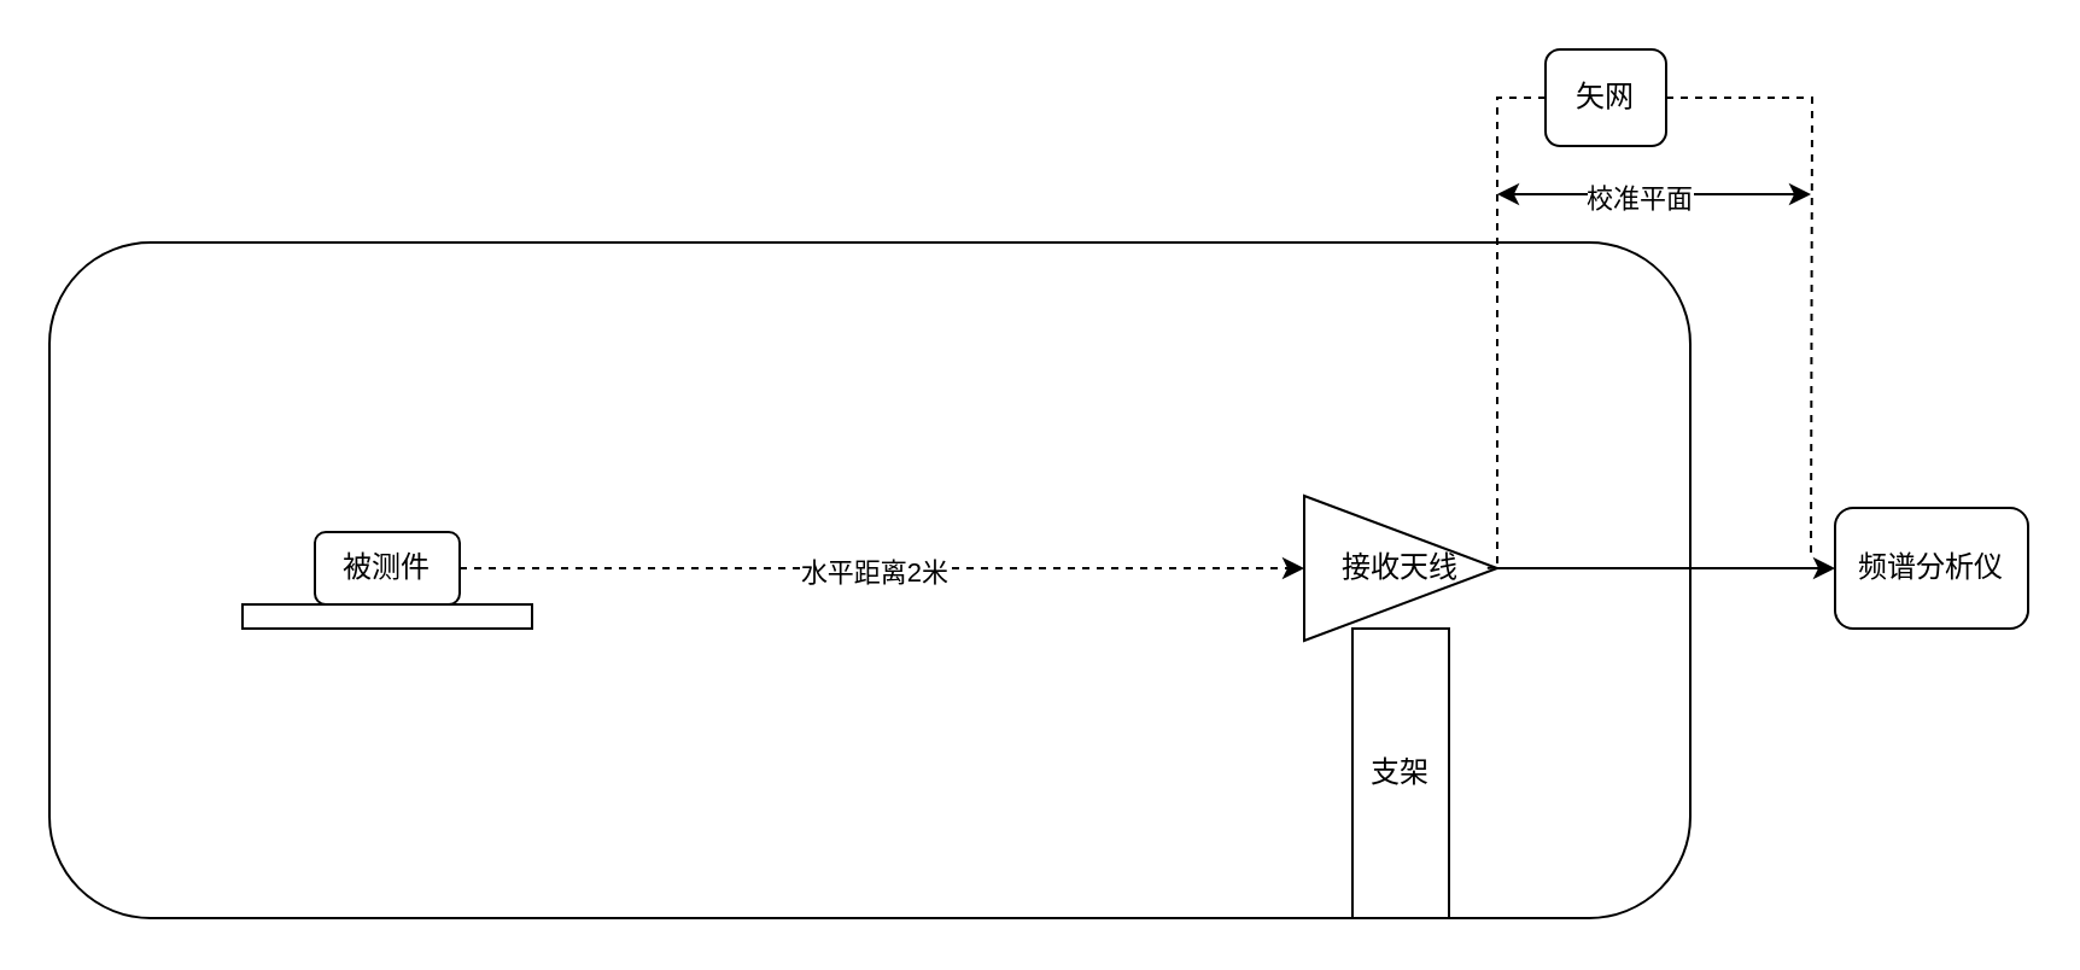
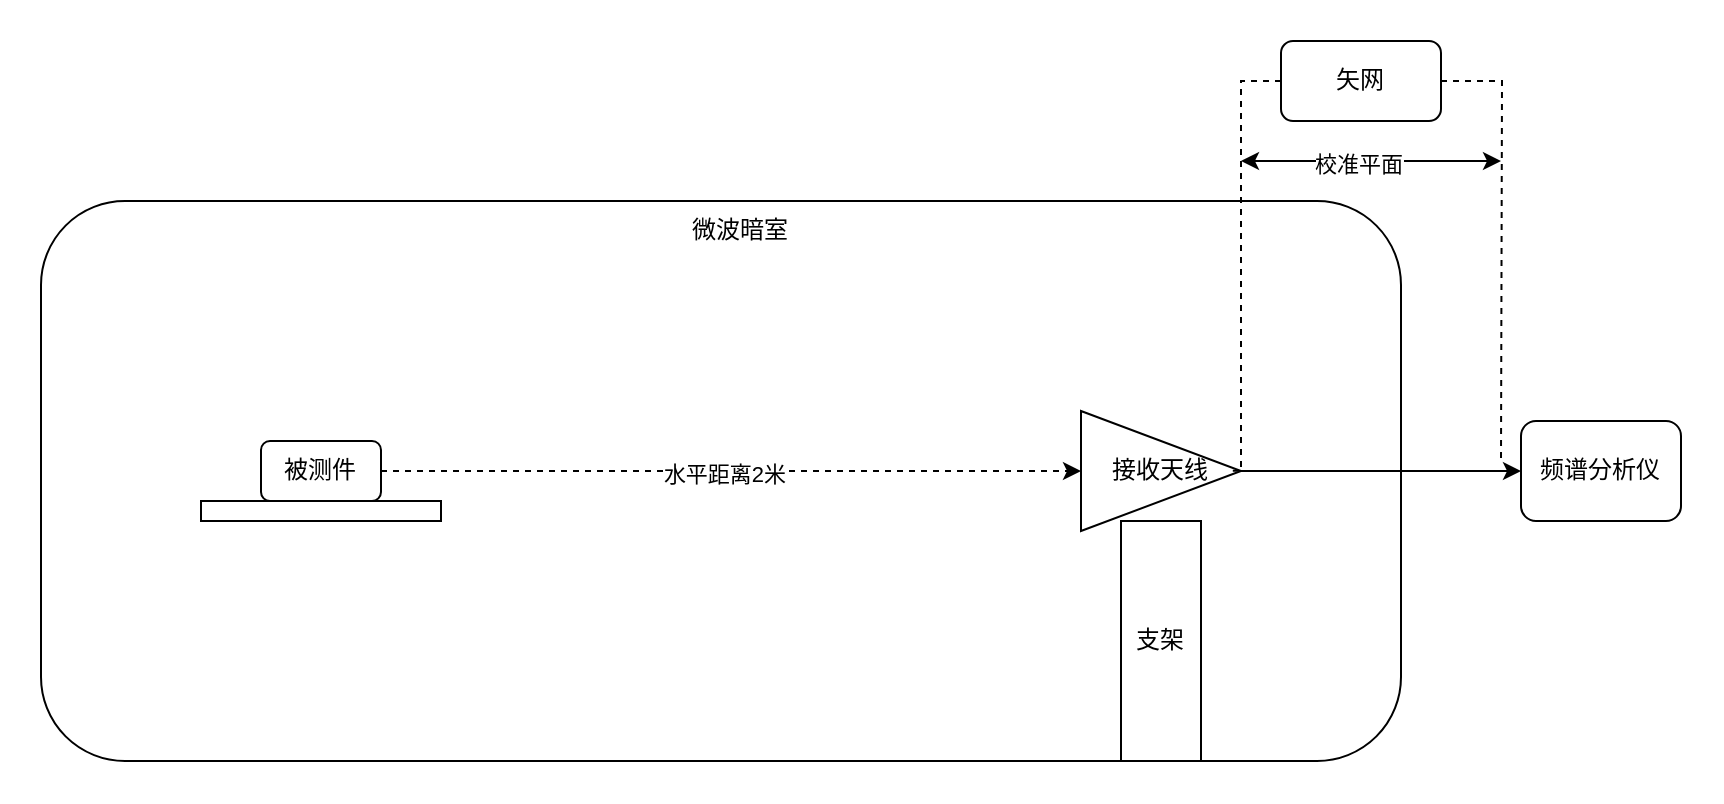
  <mxCell id="0" />
  <mxCell id="1" parent="0" />
  <mxCell id="2" value="" style="rounded=1;whiteSpace=wrap;html=1;" vertex="1" parent="1"><mxGeometry y="100" width="680" height="280" as="geometry" x="20" /></mxCell>
  <mxCell id="3" value="" style="rounded=0;whiteSpace=wrap;html=1;" vertex="1" parent="1"><mxGeometry x="100" y="250" width="120" height="10" as="geometry" /></mxCell>
  <mxCell id="4" style="edgeStyle=orthogonalEdgeStyle;rounded=0;orthogonalLoop=1;jettySize=auto;html=1;exitX=1;exitY=0.5;exitDx=0;exitDy=0;entryX=0;entryY=0.5;entryDx=0;entryDy=0;dashed=1;" edge="1" parent="1" source="6" target="8"><mxGeometry relative="1" as="geometry" /></mxCell>
  <mxCell id="5" value="水平距离2米" style="edgeLabel;html=1;align=center;verticalAlign=middle;resizable=0;points=[];" vertex="1" connectable="0" parent="4"><mxGeometry x="-0.022" y="-1" relative="1" as="geometry"><mxPoint as="offset" /></mxGeometry></mxCell>
  <mxCell id="6" value="被测件" style="rounded=1;whiteSpace=wrap;html=1;" vertex="1" parent="1"><mxGeometry x="130" y="220" width="60" height="30" as="geometry" /></mxCell>
  <mxCell id="7" style="edgeStyle=orthogonalEdgeStyle;rounded=0;orthogonalLoop=1;jettySize=auto;html=1;exitX=1;exitY=0.5;exitDx=0;exitDy=0;entryX=0;entryY=0.5;entryDx=0;entryDy=0;" edge="1" parent="1" source="8" target="10"><mxGeometry relative="1" as="geometry" /></mxCell>
  <mxCell id="8" value="接收天线" style="triangle;whiteSpace=wrap;html=1;" vertex="1" parent="1"><mxGeometry x="540" y="205" width="80" height="60" as="geometry" /></mxCell>
  <mxCell id="9" value="支架" style="rounded=0;whiteSpace=wrap;html=1;" vertex="1" parent="1"><mxGeometry x="560" y="260" width="40" height="120" as="geometry" /></mxCell>
  <mxCell id="10" value="频谱分析仪" style="rounded=1;whiteSpace=wrap;html=1;" vertex="1" parent="1"><mxGeometry x="760" y="210" width="80" height="50" as="geometry" /></mxCell>
  <mxCell id="11" style="edgeStyle=orthogonalEdgeStyle;rounded=0;orthogonalLoop=1;jettySize=auto;html=1;exitX=1;exitY=0.5;exitDx=0;exitDy=0;endArrow=none;endFill=0;dashed=1;" edge="1" parent="1" source="12"><mxGeometry relative="1" as="geometry"><mxPoint x="750" y="230" as="targetPoint" /></mxGeometry></mxCell>
- <mxCell id="12" value="矢网" style="rounded=1;whiteSpace=wrap;html=1;" vertex="1" parent="1"><mxGeometry x="640" y="20" width="50" height="40" as="geometry" /></mxCell>
+ <mxCell id="12" value="矢网" style="rounded=1;whiteSpace=wrap;html=1;" vertex="1" parent="1"><mxGeometry x="640" y="20" width="80" height="40" as="geometry" /></mxCell>
  <mxCell id="13" style="edgeStyle=orthogonalEdgeStyle;rounded=0;orthogonalLoop=1;jettySize=auto;html=1;exitX=0;exitY=0.5;exitDx=0;exitDy=0;entryX=0.928;entryY=0.499;entryDx=0;entryDy=0;entryPerimeter=0;dashed=1;endArrow=none;endFill=0;" edge="1" parent="1" source="12" target="8"><mxGeometry relative="1" as="geometry"><Array as="points"><mxPoint x="620" y="40" /><mxPoint x="620" y="235" /></Array></mxGeometry></mxCell>
  <mxCell id="14" value="" style="endArrow=classic;startArrow=classic;html=1;rounded=0;" edge="1" parent="1"><mxGeometry width="50" height="50" relative="1" as="geometry"><mxPoint x="620" y="80" as="sourcePoint" /><mxPoint x="750" y="80" as="targetPoint" /></mxGeometry></mxCell>
  <mxCell id="15" value="校准平面" style="edgeLabel;html=1;align=center;verticalAlign=middle;resizable=0;points=[];" vertex="1" connectable="0" parent="14"><mxGeometry x="-0.106" y="-1" relative="1" as="geometry"><mxPoint as="offset" /></mxGeometry></mxCell>
+ <mxCell id="16" value="微波暗室" style="text;html=1;align=center;verticalAlign=middle;whiteSpace=wrap;rounded=0;" vertex="1" parent="1"><mxGeometry x="340" y="100" width="60" height="30" as="geometry" /></mxCell>
